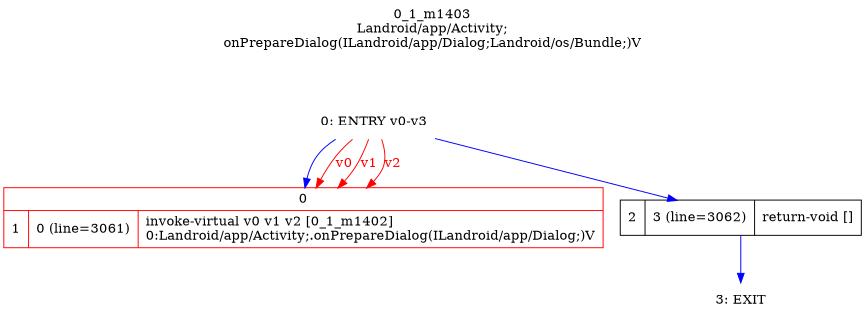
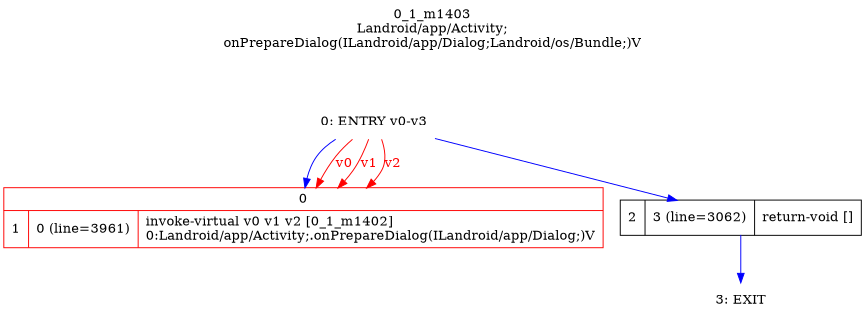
  digraph {
    label="0_1_m1403\nLandroid/app/Activity;\nonPrepareDialog(ILandroid/app/Dialog;Landroid/os/Bundle;)V"
    labelloc=t
    rankdir=UD
    node [shape=plaintext]
    edge [color=blue fontcolor=blue]
    n1 [label="0: ENTRY v0-v3"]
-   n2 [color=red label="{0|{1|0 (line=3061)|invoke-virtual v0 v1 v2 [0_1_m1402]\l0:Landroid/app/Activity;.onPrepareDialog(ILandroid/app/Dialog;)V\l}}" shape=record]
+   n2 [color=red label="{0|{1|0 (line=3961)|invoke-virtual v0 v1 v2 [0_1_m1402]\l0:Landroid/app/Activity;.onPrepareDialog(ILandroid/app/Dialog;)V\l}}" shape=record]
    n3 [label="2|3 (line=3062)|return-void []\l" shape=record]
    n4 [label="3: EXIT"]
    n1 -> n2 [weight=100]
    n1 -> n2 [color=red fontcolor=red label=v0]
    n1 -> n2 [color=red fontcolor=red label=v1]
    n1 -> n2 [color=red fontcolor=red label=v2]
    n1 -> n3 [weight=100]
    n3 -> n4 [weight=100]
  }
